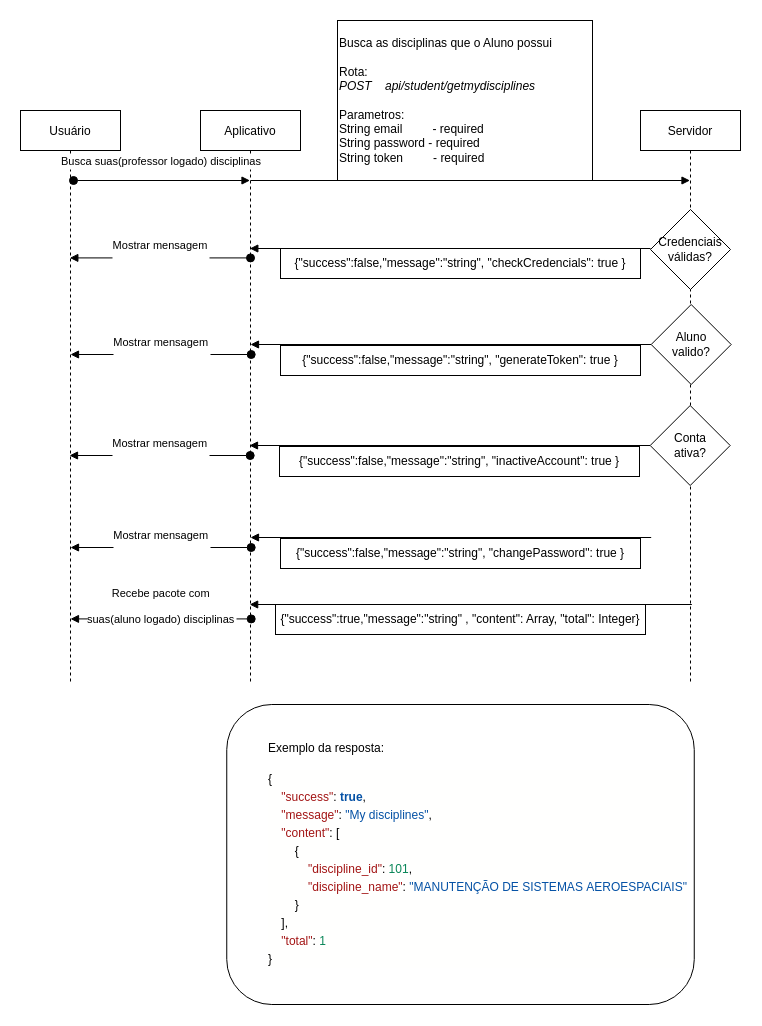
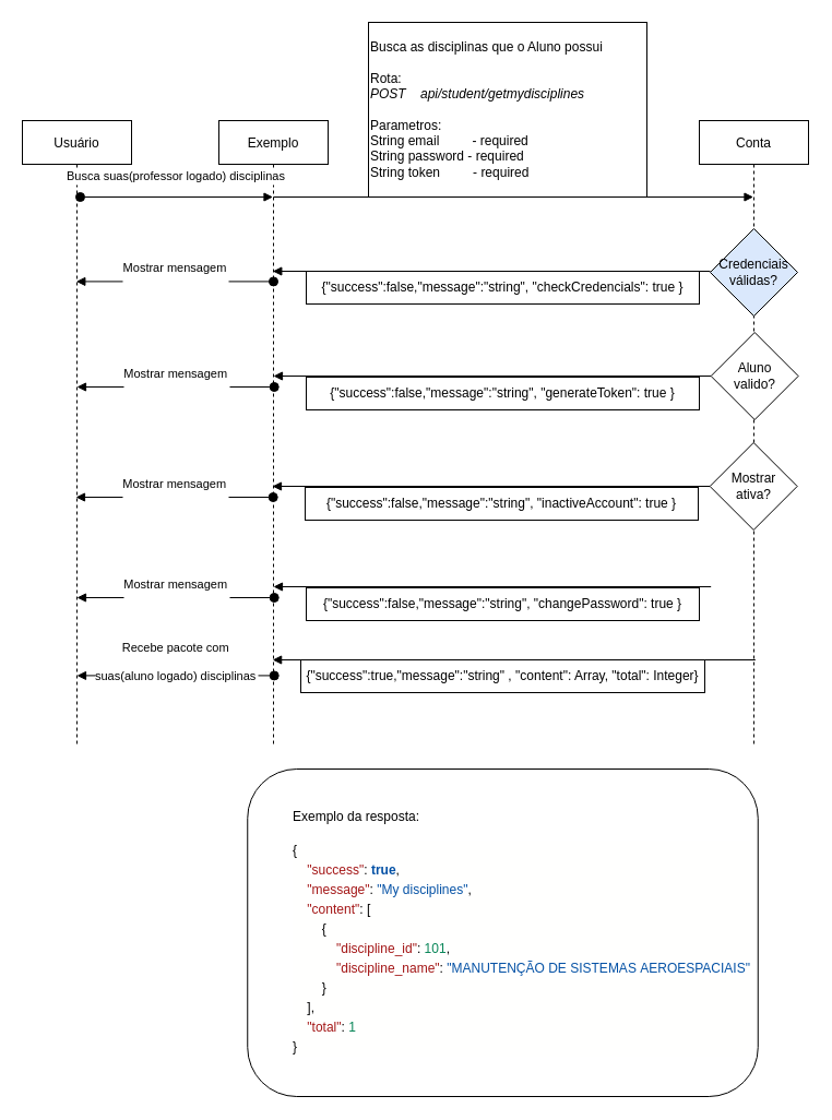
  <mxCell id="0" />
  <mxCell id="1" parent="0" />
- <mxCell id="2" value="Aplicativo" style="shape=umlLifeline;perimeter=lifelinePerimeter;container=1;collapsible=0;recursiveResize=0;rounded=0;shadow=0;strokeWidth=1;" parent="1" vertex="1"><mxGeometry x="200" y="110" width="100" height="574" as="geometry" /></mxCell>
+ <mxCell id="2" value="Exemplo" style="shape=umlLifeline;perimeter=lifelinePerimeter;container=1;collapsible=0;recursiveResize=0;rounded=0;shadow=0;strokeWidth=1;" parent="1" vertex="1"><mxGeometry x="200" y="110" width="100" height="574" as="geometry" /></mxCell>
  <mxCell id="3" value="Mostrar mensagem&#10;" style="verticalAlign=bottom;startArrow=oval;endArrow=block;startSize=8;shadow=0;strokeWidth=1;exitX=0.53;exitY=0.24;exitDx=0;exitDy=0;exitPerimeter=0;" parent="2" edge="1"><mxGeometry y="10" relative="1" as="geometry"><mxPoint x="50.68" y="244.0" as="sourcePoint" /><mxPoint x="-129.996" y="244.0" as="targetPoint" /><mxPoint as="offset" /></mxGeometry></mxCell>
- <mxCell id="4" value="Servidor" style="shape=umlLifeline;perimeter=lifelinePerimeter;container=1;collapsible=0;recursiveResize=0;rounded=0;shadow=0;strokeWidth=1;" parent="1" vertex="1"><mxGeometry x="640" y="110" width="100" height="574" as="geometry" /></mxCell>
+ <mxCell id="4" value="Conta" style="shape=umlLifeline;perimeter=lifelinePerimeter;container=1;collapsible=0;recursiveResize=0;rounded=0;shadow=0;strokeWidth=1;" parent="1" vertex="1"><mxGeometry x="640" y="110" width="100" height="574" as="geometry" /></mxCell>
  <mxCell id="5" value="Mostrar mensagem&#10;" style="verticalAlign=bottom;startArrow=oval;endArrow=block;startSize=8;shadow=0;strokeWidth=1;exitX=0.53;exitY=0.24;exitDx=0;exitDy=0;exitPerimeter=0;" parent="4" edge="1"><mxGeometry y="10" relative="1" as="geometry"><mxPoint x="-389.32" y="437" as="sourcePoint" /><mxPoint x="-569.996" y="437" as="targetPoint" /><mxPoint as="offset" /></mxGeometry></mxCell>
  <mxCell id="6" value="" style="verticalAlign=bottom;endArrow=block;shadow=0;strokeWidth=1;" parent="4" edge="1"><mxGeometry relative="1" as="geometry"><mxPoint x="10.68" y="427" as="sourcePoint" /><mxPoint x="-389.996" y="427" as="targetPoint" /></mxGeometry></mxCell>
  <mxCell id="7" value="&lt;div align=&quot;center&quot;&gt;{&quot;success&quot;:false,&quot;message&quot;:&quot;string&quot;, &quot;changePassword&quot;: true }&lt;/div&gt;" style="rounded=0;whiteSpace=wrap;html=1;align=center;" parent="4" vertex="1"><mxGeometry x="-360" y="428" width="360" height="30" as="geometry" /></mxCell>
  <mxCell id="8" value="Usuário" style="shape=umlLifeline;perimeter=lifelinePerimeter;container=1;collapsible=0;recursiveResize=0;rounded=0;shadow=0;strokeWidth=1;" parent="1" vertex="1"><mxGeometry x="20" y="110" width="100" height="574" as="geometry" /></mxCell>
  <mxCell id="9" value="Busca suas(professor logado) disciplinas" style="verticalAlign=bottom;startArrow=oval;endArrow=block;startSize=8;shadow=0;strokeWidth=1;exitX=0.53;exitY=0.24;exitDx=0;exitDy=0;exitPerimeter=0;" parent="1" edge="1"><mxGeometry y="10" relative="1" as="geometry"><mxPoint x="73" y="180" as="sourcePoint" /><mxPoint x="249.5" y="180" as="targetPoint" /><mxPoint as="offset" /></mxGeometry></mxCell>
  <mxCell id="10" value="" style="verticalAlign=bottom;endArrow=block;shadow=0;strokeWidth=1;" parent="1" target="4" edge="1"><mxGeometry relative="1" as="geometry"><mxPoint x="250" y="180" as="sourcePoint" /><mxPoint x="680" y="180" as="targetPoint" /></mxGeometry></mxCell>
  <mxCell id="11" value="&lt;div align=&quot;left&quot;&gt;Busca as disciplinas que o Aluno possui&lt;br&gt;&lt;/div&gt;&lt;div align=&quot;left&quot;&gt;&lt;br&gt;&lt;/div&gt;&lt;div align=&quot;left&quot;&gt;Rota: &lt;br&gt;&lt;/div&gt;&lt;div align=&quot;left&quot;&gt;&lt;i&gt;POST&amp;nbsp;&amp;nbsp;&amp;nbsp; api/student/getmydisciplines&lt;/i&gt;&lt;span style=&quot;color: rgb(33, 33, 33); font-family: Inter, OpenSans, Helvetica, Arial, sans-serif; font-size: 12px; font-style: normal; font-variant-ligatures: normal; font-variant-caps: normal; font-weight: 400; letter-spacing: normal; text-align: left; text-indent: 0px; text-transform: none; word-spacing: 0px; -webkit-text-stroke-width: 0px; background-color: rgb(255, 255, 255); text-decoration-thickness: initial; text-decoration-style: initial; text-decoration-color: initial; display: inline !important; float: none;&quot;&gt;&lt;/span&gt;&lt;/div&gt;&lt;div align=&quot;left&quot;&gt;&lt;br&gt;&lt;/div&gt;&lt;div align=&quot;left&quot;&gt;Parametros: &lt;br&gt;&lt;/div&gt;&lt;div align=&quot;left&quot;&gt;String email &amp;nbsp; &amp;nbsp; &amp;nbsp; &amp;nbsp; &lt;span style=&quot;&quot;&gt;&#09;&lt;/span&gt;- required&lt;br&gt;&lt;/div&gt;&lt;div align=&quot;left&quot;&gt;String password - required&lt;br&gt;&lt;/div&gt;&lt;div&gt;String token &lt;span style=&quot;&quot;&gt;&#09;&lt;/span&gt;&amp;nbsp;&amp;nbsp;&amp;nbsp;&amp;nbsp; &amp;nbsp;&amp;nbsp; - required&lt;/div&gt;" style="rounded=0;whiteSpace=wrap;html=1;align=left;" parent="1" vertex="1"><mxGeometry x="337" y="20" width="255" height="160" as="geometry" /></mxCell>
- <mxCell id="12" value="&lt;div&gt;Credenciais&lt;/div&gt;&lt;div&gt;válidas?&lt;br&gt;&lt;/div&gt;" style="rhombus;whiteSpace=wrap;html=1;" parent="1" vertex="1"><mxGeometry x="650" y="209" width="80" height="80" as="geometry" /></mxCell>
+ <mxCell id="12" value="&lt;div&gt;Credenciais&lt;/div&gt;&lt;div&gt;válidas?&lt;br&gt;&lt;/div&gt;" style="rhombus;whiteSpace=wrap;html=1;fillColor=#dae8fc;" parent="1" vertex="1"><mxGeometry x="650" y="209" width="80" height="80" as="geometry" /></mxCell>
  <mxCell id="13" value="" style="verticalAlign=bottom;endArrow=block;shadow=0;strokeWidth=1;" parent="1" edge="1"><mxGeometry relative="1" as="geometry"><mxPoint x="650" y="248" as="sourcePoint" /><mxPoint x="249.324" y="248" as="targetPoint" /></mxGeometry></mxCell>
  <mxCell id="14" value="&lt;div&gt;Aluno &lt;br&gt;&lt;/div&gt;&lt;div&gt;valido?&lt;/div&gt;" style="rhombus;whiteSpace=wrap;html=1;" parent="1" vertex="1"><mxGeometry x="650.68" y="304" width="80" height="80" as="geometry" /></mxCell>
  <mxCell id="15" value="" style="verticalAlign=bottom;endArrow=block;shadow=0;strokeWidth=1;" parent="1" edge="1"><mxGeometry relative="1" as="geometry"><mxPoint x="650.68" y="344" as="sourcePoint" /><mxPoint x="250.004" y="344" as="targetPoint" /></mxGeometry></mxCell>
  <mxCell id="16" value="&lt;div align=&quot;center&quot;&gt;{&quot;success&quot;:false,&quot;message&quot;:&quot;string&quot;, &quot;checkCredencials&quot;: true }&lt;/div&gt;" style="rounded=0;whiteSpace=wrap;html=1;align=center;" parent="1" vertex="1"><mxGeometry x="280" y="248" width="360" height="30" as="geometry" /></mxCell>
  <mxCell id="17" value="&lt;div align=&quot;center&quot;&gt;{&quot;success&quot;:true,&quot;message&quot;:&quot;string&quot; , &quot;content&quot;: Array, &quot;total&quot;: Integer}&lt;/div&gt;" style="rounded=0;whiteSpace=wrap;html=1;align=center;" parent="1" vertex="1"><mxGeometry x="275" y="604" width="370" height="30" as="geometry" /></mxCell>
  <mxCell id="18" value="Mostrar mensagem&#10;" style="verticalAlign=bottom;startArrow=oval;endArrow=block;startSize=8;shadow=0;strokeWidth=1;exitX=0.53;exitY=0.24;exitDx=0;exitDy=0;exitPerimeter=0;" parent="1" edge="1"><mxGeometry y="10" relative="1" as="geometry"><mxPoint x="250" y="257.41" as="sourcePoint" /><mxPoint x="69.324" y="257.41" as="targetPoint" /><mxPoint as="offset" /></mxGeometry></mxCell>
  <mxCell id="19" value="" style="verticalAlign=bottom;endArrow=block;shadow=0;strokeWidth=1;" parent="1" edge="1"><mxGeometry relative="1" as="geometry"><mxPoint x="691.36" y="604" as="sourcePoint" /><mxPoint x="249.167" y="604" as="targetPoint" /></mxGeometry></mxCell>
  <mxCell id="20" value="&lt;div align=&quot;center&quot;&gt;{&quot;success&quot;:false,&quot;message&quot;:&quot;string&quot;, &quot;generateToken&quot;: true }&lt;/div&gt;" style="rounded=0;whiteSpace=wrap;html=1;align=center;" parent="1" vertex="1"><mxGeometry x="280" y="345" width="360" height="30" as="geometry" /></mxCell>
  <mxCell id="21" value="Recebe pacote com &#10;&#10;suas(aluno logado) disciplinas" style="verticalAlign=bottom;startArrow=oval;endArrow=block;startSize=8;shadow=0;strokeWidth=1;exitX=0.53;exitY=0.24;exitDx=0;exitDy=0;exitPerimeter=0;" parent="1" edge="1"><mxGeometry y="10" relative="1" as="geometry"><mxPoint x="250.68" y="618.41" as="sourcePoint" /><mxPoint x="70.004" y="618.41" as="targetPoint" /><mxPoint as="offset" /></mxGeometry></mxCell>
  <mxCell id="22" value="Mostrar mensagem&#10;" style="verticalAlign=bottom;startArrow=oval;endArrow=block;startSize=8;shadow=0;strokeWidth=1;exitX=0.53;exitY=0.24;exitDx=0;exitDy=0;exitPerimeter=0;" parent="1" edge="1"><mxGeometry y="10" relative="1" as="geometry"><mxPoint x="249.68" y="455" as="sourcePoint" /><mxPoint x="69.004" y="455" as="targetPoint" /><mxPoint as="offset" /></mxGeometry></mxCell>
- <mxCell id="23" value="&lt;div&gt;Conta &lt;br&gt;&lt;/div&gt;&lt;div&gt;ativa?&lt;/div&gt;" style="rhombus;whiteSpace=wrap;html=1;" parent="1" vertex="1"><mxGeometry x="649.68" y="405" width="80" height="80" as="geometry" /></mxCell>
+ <mxCell id="23" value="&lt;div&gt;Mostrar &lt;br&gt;&lt;/div&gt;&lt;div&gt;ativa?&lt;/div&gt;" style="rhombus;whiteSpace=wrap;html=1;" parent="1" vertex="1"><mxGeometry x="649.68" y="405" width="80" height="80" as="geometry" /></mxCell>
  <mxCell id="24" value="" style="verticalAlign=bottom;endArrow=block;shadow=0;strokeWidth=1;" parent="1" edge="1"><mxGeometry relative="1" as="geometry"><mxPoint x="649.68" y="445" as="sourcePoint" /><mxPoint x="249.004" y="445" as="targetPoint" /></mxGeometry></mxCell>
  <mxCell id="25" value="&lt;div align=&quot;center&quot;&gt;{&quot;success&quot;:false,&quot;message&quot;:&quot;string&quot;, &quot;inactiveAccount&quot;: true }&lt;/div&gt;" style="rounded=0;whiteSpace=wrap;html=1;align=center;" parent="1" vertex="1"><mxGeometry x="279" y="446" width="360" height="30" as="geometry" /></mxCell>
  <mxCell id="26" value="&lt;blockquote&gt;&lt;div&gt;Exemplo da resposta:&lt;/div&gt;&lt;div&gt;&lt;br&gt;&lt;/div&gt;&lt;div&gt;&lt;div style=&quot;color: rgb(0, 0, 0); background-color: rgb(255, 255, 254); font-weight: normal; font-size: 12px; line-height: 18px;&quot;&gt;&lt;div&gt;&lt;span style=&quot;color: #000000;&quot;&gt;{&lt;/span&gt;&lt;/div&gt;&lt;div&gt;&lt;span style=&quot;color: #000000;&quot;&gt;&amp;nbsp;&amp;nbsp;&amp;nbsp;&amp;nbsp;&lt;/span&gt;&lt;span style=&quot;color: #a31515;&quot;&gt;&quot;success&quot;&lt;/span&gt;&lt;span style=&quot;color: #000000;&quot;&gt;:&amp;nbsp;&lt;/span&gt;&lt;span style=&quot;color: #0451a5;font-weight: bold;&quot;&gt;true&lt;/span&gt;&lt;span style=&quot;color: #000000;&quot;&gt;,&lt;/span&gt;&lt;/div&gt;&lt;div&gt;&lt;span style=&quot;color: #000000;&quot;&gt;&amp;nbsp;&amp;nbsp;&amp;nbsp;&amp;nbsp;&lt;/span&gt;&lt;span style=&quot;color: #a31515;&quot;&gt;&quot;message&quot;&lt;/span&gt;&lt;span style=&quot;color: #000000;&quot;&gt;:&amp;nbsp;&lt;/span&gt;&lt;span style=&quot;color: #0451a5;&quot;&gt;&quot;My&amp;nbsp;disciplines&quot;&lt;/span&gt;&lt;span style=&quot;color: #000000;&quot;&gt;,&lt;/span&gt;&lt;/div&gt;&lt;div&gt;&lt;span style=&quot;color: #000000;&quot;&gt;&amp;nbsp;&amp;nbsp;&amp;nbsp;&amp;nbsp;&lt;/span&gt;&lt;span style=&quot;color: #a31515;&quot;&gt;&quot;content&quot;&lt;/span&gt;&lt;span style=&quot;color: #000000;&quot;&gt;:&amp;nbsp;[&lt;/span&gt;&lt;/div&gt;&lt;div&gt;&lt;span style=&quot;color: #000000;&quot;&gt;&amp;nbsp;&amp;nbsp;&amp;nbsp;&amp;nbsp;&amp;nbsp;&amp;nbsp;&amp;nbsp;&amp;nbsp;{&lt;/span&gt;&lt;/div&gt;&lt;div&gt;&lt;span style=&quot;color: #000000;&quot;&gt;&amp;nbsp;&amp;nbsp;&amp;nbsp;&amp;nbsp;&amp;nbsp;&amp;nbsp;&amp;nbsp;&amp;nbsp;&amp;nbsp;&amp;nbsp;&amp;nbsp;&amp;nbsp;&lt;/span&gt;&lt;span style=&quot;color: #a31515;&quot;&gt;&quot;discipline_id&quot;&lt;/span&gt;&lt;span style=&quot;color: #000000;&quot;&gt;:&amp;nbsp;&lt;/span&gt;&lt;span style=&quot;color: #098658;&quot;&gt;101&lt;/span&gt;&lt;span style=&quot;color: #000000;&quot;&gt;,&lt;/span&gt;&lt;/div&gt;&lt;div&gt;&lt;span style=&quot;color: #000000;&quot;&gt;&amp;nbsp;&amp;nbsp;&amp;nbsp;&amp;nbsp;&amp;nbsp;&amp;nbsp;&amp;nbsp;&amp;nbsp;&amp;nbsp;&amp;nbsp;&amp;nbsp;&amp;nbsp;&lt;/span&gt;&lt;span style=&quot;color: #a31515;&quot;&gt;&quot;discipline_name&quot;&lt;/span&gt;&lt;span style=&quot;color: #000000;&quot;&gt;:&amp;nbsp;&lt;/span&gt;&lt;span style=&quot;color: #0451a5;&quot;&gt;&quot;MANUTENÇÃO&amp;nbsp;DE&amp;nbsp;SISTEMAS&amp;nbsp;AEROESPACIAIS&quot;&lt;/span&gt;&lt;/div&gt;&lt;div&gt;&lt;span style=&quot;color: #000000;&quot;&gt;&amp;nbsp;&amp;nbsp;&amp;nbsp;&amp;nbsp;&amp;nbsp;&amp;nbsp;&amp;nbsp;&amp;nbsp;}&lt;/span&gt;&lt;/div&gt;&lt;div&gt;&lt;span style=&quot;color: #000000;&quot;&gt;&amp;nbsp;&amp;nbsp;&amp;nbsp;&amp;nbsp;],&lt;/span&gt;&lt;/div&gt;&lt;div&gt;&lt;span style=&quot;color: #000000;&quot;&gt;&amp;nbsp;&amp;nbsp;&amp;nbsp;&amp;nbsp;&lt;/span&gt;&lt;span style=&quot;color: #a31515;&quot;&gt;&quot;total&quot;&lt;/span&gt;&lt;span style=&quot;color: #000000;&quot;&gt;:&amp;nbsp;&lt;/span&gt;&lt;span style=&quot;color: #098658;&quot;&gt;1&lt;/span&gt;&lt;/div&gt;&lt;div&gt;&lt;span style=&quot;color: #000000;&quot;&gt;}&lt;/span&gt;&lt;/div&gt;&lt;/div&gt;&lt;/div&gt;&lt;/blockquote&gt;" style="rounded=1;whiteSpace=wrap;html=1;align=left;" vertex="1" parent="1"><mxGeometry x="226.25" y="704" width="467.5" height="300" as="geometry" /></mxCell>
